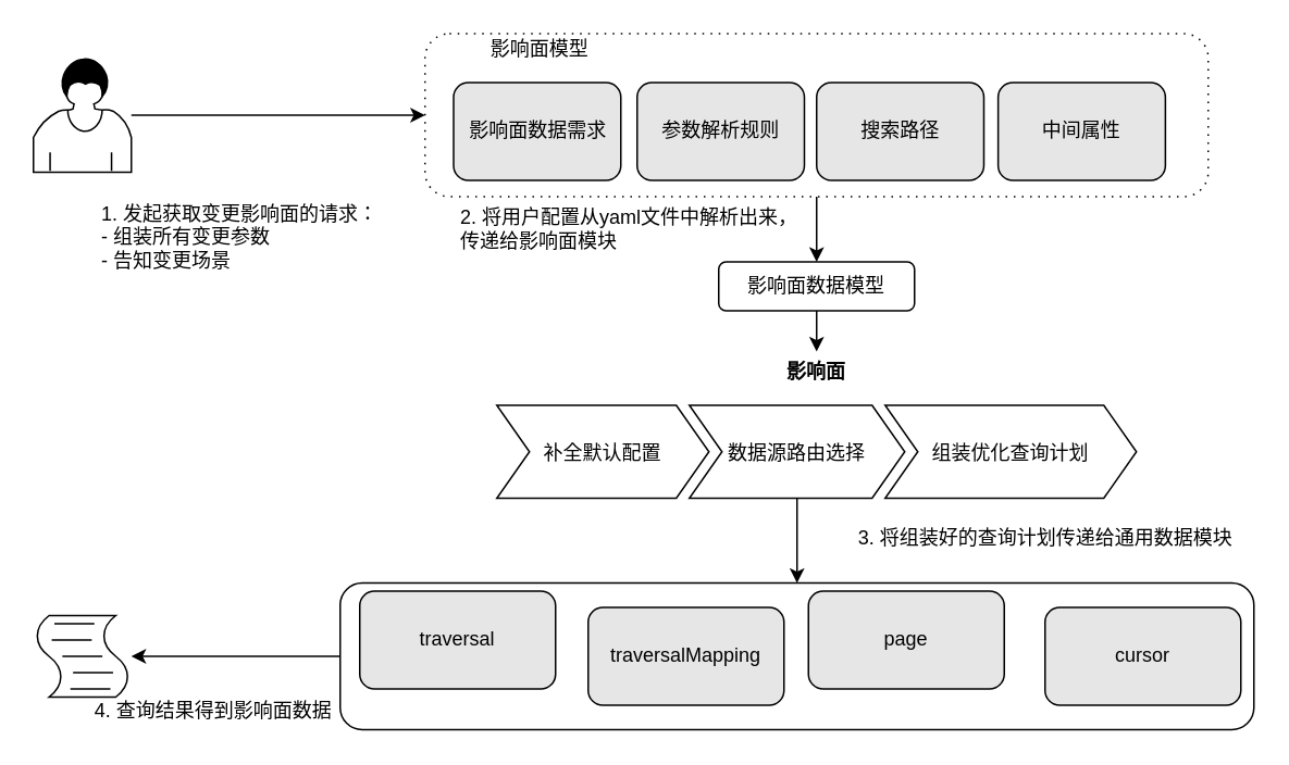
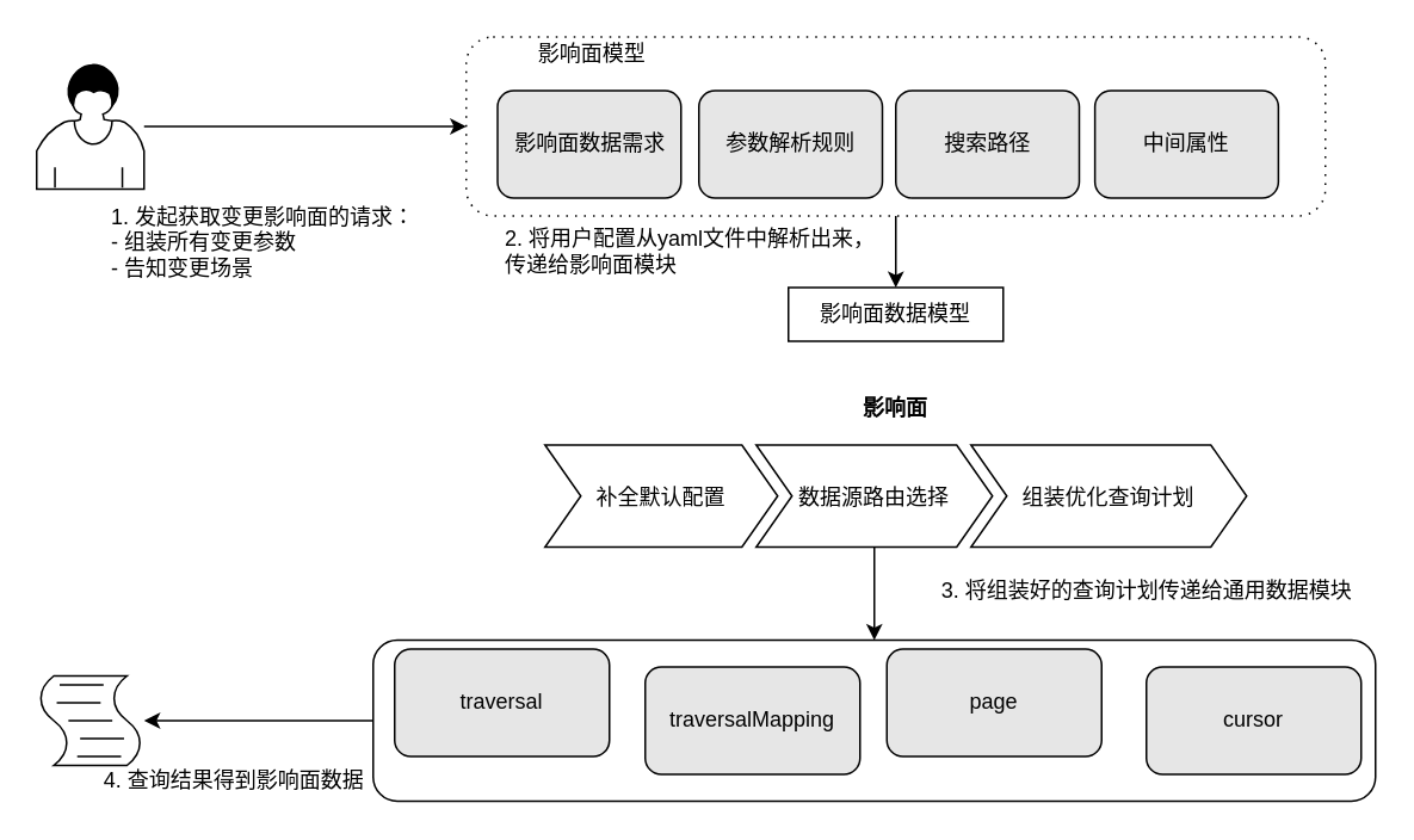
  <mxCell id="0" />
  <mxCell id="1" parent="0" />
  <mxCell id="2" value="" style="shape=ext;rounded=1;html=1;whiteSpace=wrap;dashed=1;dashPattern=1 4;fillColor=none;" vertex="1" parent="1"><mxGeometry x="260" y="20" width="480" height="100" as="geometry" /></mxCell>
  <mxCell id="3" style="edgeStyle=orthogonalEdgeStyle;rounded=0;orthogonalLoop=1;jettySize=auto;html=1;exitX=0;exitY=0.5;exitDx=0;exitDy=0;" edge="1" parent="1" source="4" target="11"><mxGeometry relative="1" as="geometry" /></mxCell>
  <mxCell id="4" value="" style="rounded=1;whiteSpace=wrap;html=1;" parent="1" vertex="1"><mxGeometry x="208" y="357" width="560" height="90" as="geometry" /></mxCell>
  <mxCell id="5" value="traversalMapping" style="rounded=1;whiteSpace=wrap;html=1;fillColor=#E6E6E6;" parent="1" vertex="1"><mxGeometry x="360" y="372" width="120" height="60" as="geometry" /></mxCell>
  <mxCell id="6" value="traversal" style="rounded=1;whiteSpace=wrap;html=1;fillColor=#E6E6E6;" parent="1" vertex="1"><mxGeometry x="220" y="362" width="120" height="60" as="geometry" /></mxCell>
  <mxCell id="7" value="page" style="rounded=1;whiteSpace=wrap;html=1;fillColor=#E6E6E6;" parent="1" vertex="1"><mxGeometry x="495" y="362" width="120" height="60" as="geometry" /></mxCell>
  <mxCell id="8" value="cursor" style="rounded=1;whiteSpace=wrap;html=1;fillColor=#E6E6E6;" parent="1" vertex="1"><mxGeometry x="640" y="372" width="120" height="60" as="geometry" /></mxCell>
  <mxCell id="9" value="影响面数据需求" style="rounded=1;whiteSpace=wrap;html=1;fillColor=#E6E6E6;" parent="1" vertex="1"><mxGeometry x="277.5" y="50" width="102.5" height="60" as="geometry" /></mxCell>
  <mxCell id="10" value="" style="shape=mxgraph.bpmn.user_task;html=1;outlineConnect=0;fillColor=none;" parent="1" vertex="1"><mxGeometry x="20" y="35" width="60" height="70" as="geometry" /></mxCell>
  <mxCell id="11" value="" style="shape=mxgraph.bpmn.script_task;html=1;outlineConnect=0;fillColor=none;" parent="1" vertex="1"><mxGeometry x="20" y="377" width="60" height="50" as="geometry" /></mxCell>
  <mxCell id="12" value="影响面模型" style="text;html=1;align=center;verticalAlign=middle;resizable=0;points=[];autosize=1;fillColor=none;" parent="1" vertex="1"><mxGeometry x="290" y="20" width="80" height="20" as="geometry" /></mxCell>
  <mxCell id="13" value="" style="endArrow=classic;html=1;entryX=0;entryY=0.5;entryDx=0;entryDy=0;fillColor=#FFCCCC;" parent="1" source="10" target="2" edge="1"><mxGeometry width="50" height="50" relative="1" as="geometry"><mxPoint x="610" y="330" as="sourcePoint" /><mxPoint x="260" y="120" as="targetPoint" /></mxGeometry></mxCell>
- <mxCell id="14" value="1. 发起获取变更影响面的请求：&lt;br&gt;- 组装所有变更参数&lt;br&gt;- 告知变更场景" style="text;html=1;align=left;verticalAlign=middle;resizable=0;points=[];autosize=1;" parent="1" vertex="1"><mxGeometry x="60" y="120" width="180" height="50" as="geometry" /></mxCell>
+ <mxCell id="14" value="1. 发起获取变更影响面的请求：&lt;br&gt;- 组装所有变更参数&lt;br&gt;- 告知变更场景" style="text;html=1;align=left;verticalAlign=middle;resizable=0;points=[];autosize=1;" parent="1" vertex="1"><mxGeometry x="60" y="110" width="180" height="50" as="geometry" /></mxCell>
  <mxCell id="15" value="影响面" style="swimlane;childLayout=stackLayout;horizontal=1;fillColor=none;horizontalStack=1;resizeParent=1;resizeParentMax=0;resizeLast=0;collapsible=0;strokeColor=none;stackBorder=10;stackSpacing=-12;resizable=1;align=center;points=[];fontColor=#000000;" parent="1" vertex="1"><mxGeometry x="294" y="215" width="412" height="100" as="geometry" /></mxCell>
  <mxCell id="16" value="补全默认配置" style="shape=step;perimeter=stepPerimeter;fixedSize=1;points=[];" parent="15" vertex="1"><mxGeometry x="10" y="33" width="130" height="57" as="geometry" /></mxCell>
  <mxCell id="17" value="数据源路由选择" style="shape=step;perimeter=stepPerimeter;fixedSize=1;points=[];" parent="15" vertex="1"><mxGeometry x="128" y="33" width="132" height="57" as="geometry" /></mxCell>
  <mxCell id="18" value="组装优化查询计划" style="shape=step;perimeter=stepPerimeter;fixedSize=1;points=[];" parent="15" vertex="1"><mxGeometry x="248" y="33" width="154" height="57" as="geometry" /></mxCell>
  <mxCell id="19" value="2. 将用户配置从yaml文件中解析出来，&lt;br&gt;传递给影响面模块" style="text;html=1;align=left;verticalAlign=middle;resizable=0;points=[];autosize=1;" parent="1" vertex="1"><mxGeometry x="280" y="125" width="220" height="30" as="geometry" /></mxCell>
  <mxCell id="20" value="3. 将组装好的查询计划传递给通用数据模块" style="text;html=1;align=center;verticalAlign=middle;resizable=0;points=[];autosize=1;" parent="1" vertex="1"><mxGeometry x="520" y="320" width="240" height="20" as="geometry" /></mxCell>
  <mxCell id="21" value="4. 查询结果得到影响面数据" style="text;html=1;align=center;verticalAlign=middle;resizable=0;points=[];autosize=1;" parent="1" vertex="1"><mxGeometry x="50" y="426" width="160" height="20" as="geometry" /></mxCell>
  <mxCell id="22" style="edgeStyle=orthogonalEdgeStyle;rounded=0;orthogonalLoop=1;jettySize=auto;html=1;exitX=0.5;exitY=1;exitDx=0;exitDy=0;entryX=0.5;entryY=0;entryDx=0;entryDy=0;" edge="1" parent="1" source="2" target="24"><mxGeometry relative="1" as="geometry" /></mxCell>
- <mxCell id="23" style="edgeStyle=orthogonalEdgeStyle;rounded=0;orthogonalLoop=1;jettySize=auto;html=1;exitX=0.5;exitY=1;exitDx=0;exitDy=0;" edge="1" parent="1" source="24" target="15"><mxGeometry relative="1" as="geometry" /></mxCell>
- <mxCell id="24" value="影响面数据模型" style="rounded=1;whiteSpace=wrap;html=1;fillColor=none;" vertex="1" parent="1"><mxGeometry x="440" y="160" width="120" height="30" as="geometry" /></mxCell>
+ <mxCell id="24" value="影响面数据模型" style="whiteSpace=wrap;html=1;fillColor=none;rounded=0;" vertex="1" parent="1"><mxGeometry x="440" y="160" width="120" height="30" as="geometry" /></mxCell>
  <mxCell id="25" value="参数解析规则" style="rounded=1;whiteSpace=wrap;html=1;fillColor=#E6E6E6;" vertex="1" parent="1"><mxGeometry x="390" y="50" width="102.5" height="60" as="geometry" /></mxCell>
  <mxCell id="26" value="搜索路径" style="rounded=1;whiteSpace=wrap;html=1;fillColor=#E6E6E6;" vertex="1" parent="1"><mxGeometry x="500" y="50" width="102.5" height="60" as="geometry" /></mxCell>
  <mxCell id="27" value="中间属性" style="rounded=1;whiteSpace=wrap;html=1;fillColor=#E6E6E6;" vertex="1" parent="1"><mxGeometry x="611.25" y="50" width="102.5" height="60" as="geometry" /></mxCell>
  <mxCell id="28" value="" style="edgeStyle=orthogonalEdgeStyle;rounded=0;orthogonalLoop=1;jettySize=auto;html=1;entryX=0.5;entryY=0;entryDx=0;entryDy=0;" edge="1" parent="1" source="17" target="4"><mxGeometry relative="1" as="geometry" /></mxCell>
